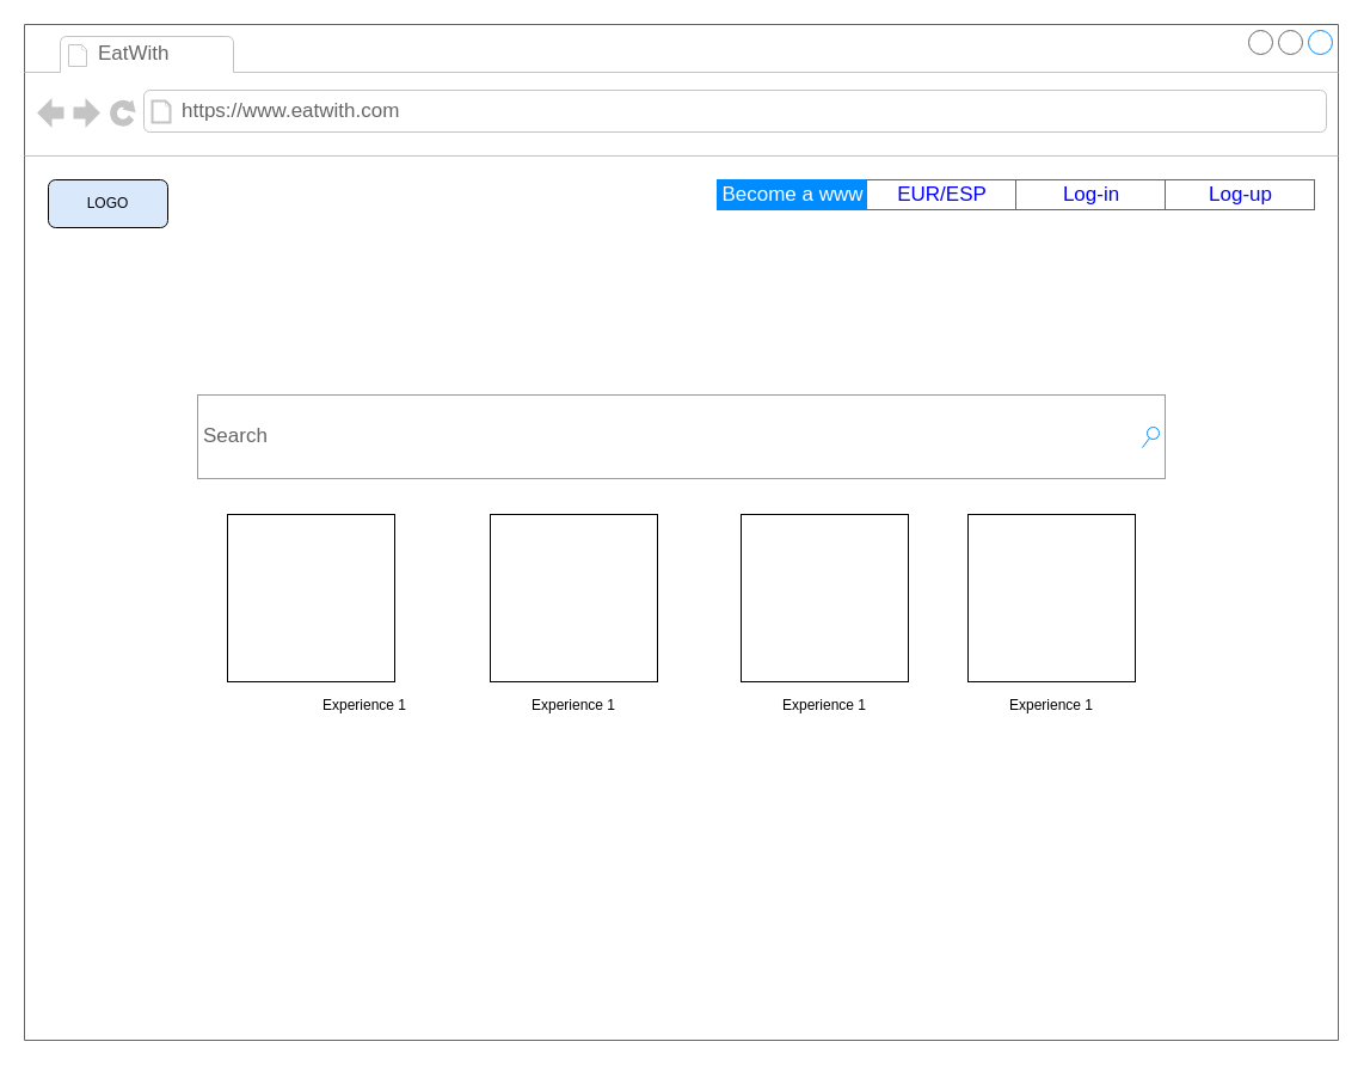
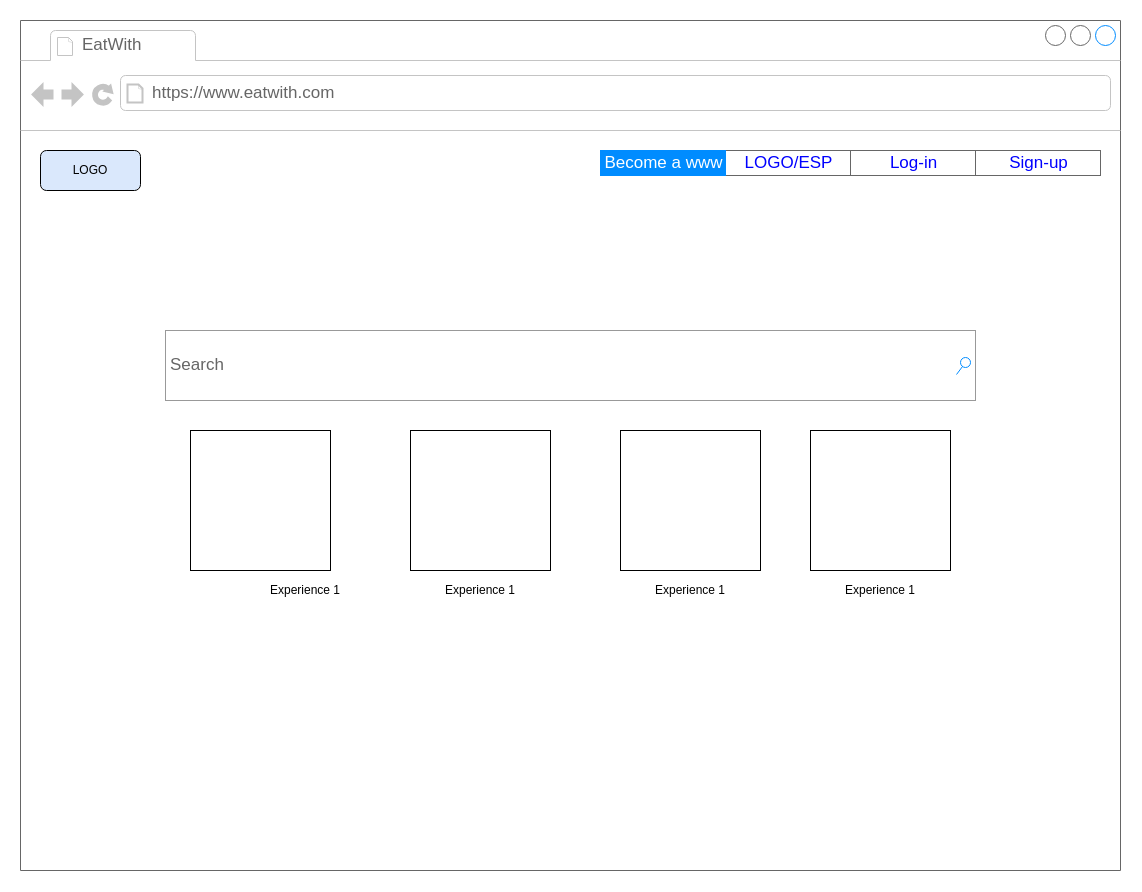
  <mxCell id="0" />
  <mxCell id="1" parent="0" />
  <mxCell id="2" value="ES/EUR" style="text;html=1;points=[];align=left;verticalAlign=top;spacingTop=-4;fontSize=14;fontFamily=Verdana" parent="1" vertex="1"><mxGeometry x="880" y="60" width="60" height="20" as="geometry" /></mxCell>
  <mxCell id="3" value="Login" style="text;html=1;points=[];align=left;verticalAlign=top;spacingTop=-4;fontSize=14;fontFamily=Verdana" parent="1" vertex="1"><mxGeometry x="950" y="60" width="60" height="20" as="geometry" /></mxCell>
  <mxCell id="4" value="Signup" style="text;html=1;points=[];align=left;verticalAlign=top;spacingTop=-4;fontSize=14;fontFamily=Verdana" parent="1" vertex="1"><mxGeometry x="1020" y="60" width="60" height="20" as="geometry" /></mxCell>
  <mxCell id="5" value="" style="strokeWidth=1;shadow=0;dashed=0;align=center;html=1;shape=mxgraph.mockup.containers.browserWindow;rSize=0;strokeColor=#666666;strokeColor2=#008cff;strokeColor3=#c4c4c4;mainText=,;recursiveResize=0;" vertex="1" parent="1"><mxGeometry width="1100" height="850" as="geometry" x="20" y="20" /></mxCell>
  <mxCell id="6" value="EatWith" style="strokeWidth=1;shadow=0;dashed=0;align=center;html=1;shape=mxgraph.mockup.containers.anchor;fontSize=17;fontColor=#666666;align=left;" vertex="1" parent="5"><mxGeometry x="60" y="12" width="110" height="26" as="geometry" /></mxCell>
  <mxCell id="7" value="https://www.eatwith.com" style="strokeWidth=1;shadow=0;dashed=0;align=center;html=1;shape=mxgraph.mockup.containers.anchor;rSize=0;fontSize=17;fontColor=#666666;align=left;" vertex="1" parent="5"><mxGeometry x="130" y="60" width="250" height="26" as="geometry" /></mxCell>
  <mxCell id="8" value="LOGO" style="rounded=1;whiteSpace=wrap;html=1;fillColor=#dae8fc;" vertex="1" parent="5"><mxGeometry x="20" y="130" width="100" height="40" as="geometry" /></mxCell>
  <mxCell id="9" value="" style="strokeWidth=1;shadow=0;dashed=0;align=center;html=1;shape=mxgraph.mockup.text.rrect;rSize=0;strokeColor=#666666;" vertex="1" parent="5"><mxGeometry x="580" y="130" width="500" height="25" as="geometry" /></mxCell>
- <mxCell id="10" value="EUR/ESP" style="strokeColor=inherit;fillColor=inherit;gradientColor=inherit;strokeWidth=1;shadow=0;dashed=0;align=center;html=1;shape=mxgraph.mockup.text.rrect;rSize=0;fontSize=17;fontColor=#0000ff;" vertex="1" parent="9"><mxGeometry x="125" width="125" height="25" as="geometry" /></mxCell>
+ <mxCell id="10" value="LOGO/ESP" style="strokeColor=inherit;fillColor=inherit;gradientColor=inherit;strokeWidth=1;shadow=0;dashed=0;align=center;html=1;shape=mxgraph.mockup.text.rrect;rSize=0;fontSize=17;fontColor=#0000ff;" vertex="1" parent="9"><mxGeometry x="125" width="125" height="25" as="geometry" /></mxCell>
  <mxCell id="11" value="Log-in" style="strokeColor=inherit;fillColor=inherit;gradientColor=inherit;strokeWidth=1;shadow=0;dashed=0;align=center;html=1;shape=mxgraph.mockup.text.rrect;rSize=0;fontSize=17;fontColor=#0000ff;" vertex="1" parent="9"><mxGeometry x="250" width="125" height="25" as="geometry" /></mxCell>
- <mxCell id="12" value="Log-up" style="strokeColor=inherit;fillColor=inherit;gradientColor=inherit;strokeWidth=1;shadow=0;dashed=0;align=center;html=1;shape=mxgraph.mockup.text.rrect;rSize=0;fontSize=17;fontColor=#0000ff;" vertex="1" parent="9"><mxGeometry x="375" width="125" height="25" as="geometry" /></mxCell>
+ <mxCell id="12" value="Sign-up" style="strokeColor=inherit;fillColor=inherit;gradientColor=inherit;strokeWidth=1;shadow=0;dashed=0;align=center;html=1;shape=mxgraph.mockup.text.rrect;rSize=0;fontSize=17;fontColor=#0000ff;" vertex="1" parent="9"><mxGeometry x="375" width="125" height="25" as="geometry" /></mxCell>
  <mxCell id="13" value="Become a www" style="strokeWidth=1;shadow=0;dashed=0;align=center;html=1;shape=mxgraph.mockup.text.rrect;rSize=0;fontSize=17;fontColor=#ffffff;fillColor=#008cff;strokeColor=#008cff;" vertex="1" parent="9"><mxGeometry width="125" height="25" as="geometry" /></mxCell>
  <mxCell id="14" value="Search" style="strokeWidth=1;shadow=0;dashed=0;align=center;html=1;shape=mxgraph.mockup.forms.searchBox;strokeColor=#999999;mainText=;strokeColor2=#008cff;fontColor=#666666;fontSize=17;align=left;spacingLeft=3;" vertex="1" parent="5"><mxGeometry x="145" y="310" width="810" height="70" as="geometry" /></mxCell>
  <mxCell id="15" value="" style="whiteSpace=wrap;html=1;aspect=fixed;" vertex="1" parent="5"><mxGeometry x="170" y="410" width="140" height="140" as="geometry" /></mxCell>
  <mxCell id="16" value="Experience 1" style="text;html=1;strokeColor=none;fillColor=none;align=center;verticalAlign=middle;whiteSpace=wrap;rounded=0;" vertex="1" parent="5"><mxGeometry x="230" y="560" width="110" height="20" as="geometry" /></mxCell>
  <mxCell id="17" value="" style="whiteSpace=wrap;html=1;aspect=fixed;" vertex="1" parent="5"><mxGeometry x="390" y="410" width="140" height="140" as="geometry" /></mxCell>
  <mxCell id="18" value="Experience 1" style="text;html=1;strokeColor=none;fillColor=none;align=center;verticalAlign=middle;whiteSpace=wrap;rounded=0;" vertex="1" parent="5"><mxGeometry x="405" y="560" width="110" height="20" as="geometry" /></mxCell>
  <mxCell id="19" value="" style="whiteSpace=wrap;html=1;aspect=fixed;" vertex="1" parent="5"><mxGeometry x="600" y="410" width="140" height="140" as="geometry" /></mxCell>
  <mxCell id="20" value="Experience 1" style="text;html=1;strokeColor=none;fillColor=none;align=center;verticalAlign=middle;whiteSpace=wrap;rounded=0;" vertex="1" parent="5"><mxGeometry x="615" y="560" width="110" height="20" as="geometry" /></mxCell>
  <mxCell id="21" value="" style="whiteSpace=wrap;html=1;aspect=fixed;" vertex="1" parent="5"><mxGeometry x="790" y="410" width="140" height="140" as="geometry" /></mxCell>
  <mxCell id="22" value="Experience 1" style="text;html=1;strokeColor=none;fillColor=none;align=center;verticalAlign=middle;whiteSpace=wrap;rounded=0;" vertex="1" parent="5"><mxGeometry x="805" y="560" width="110" height="20" as="geometry" /></mxCell>
